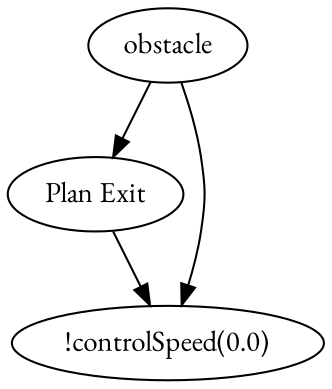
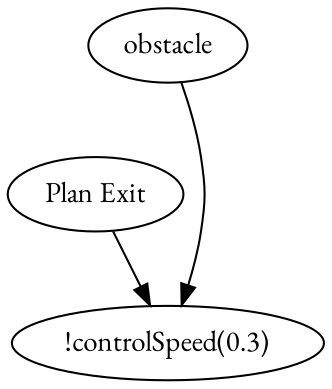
  digraph {
    fontname="EB Garamond"
    node [fontname="EB Garamond"]
    edge [fontname="EB Garamond"]
    n1 [label=obstacle]
    n2 [label="Plan Exit"]
-   n3 [label="!controlSpeed(0.0)"]
-   n1 -> n2
+   n3 [label="!controlSpeed(0.3)"]
    n1 -> n3
    n2 -> n3
  }
